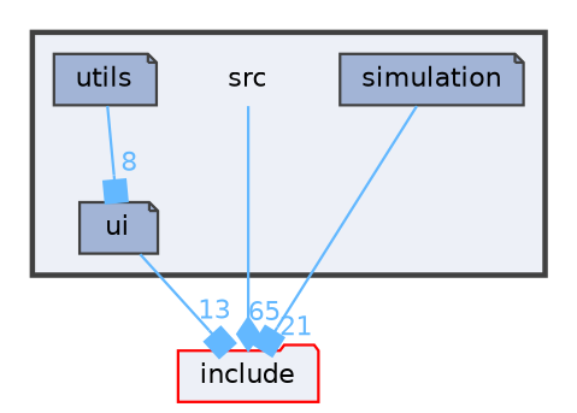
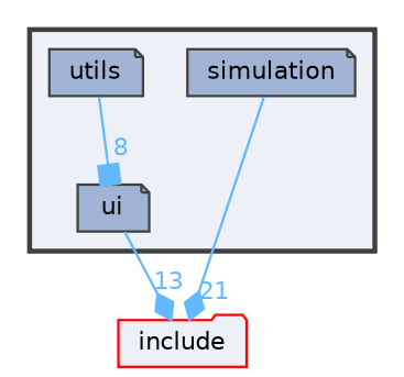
  digraph {
    compound=true
    node [fontname=Helvetica fontsize=10 shape=note color=grey25 fillcolor="#a2b4d6" style=filled]
    edge [arrowhead=diamond color=steelblue1 fontcolor=steelblue1 fontname=Helvetica fontsize=10 labeldistance=1.5 labelfontname=Helvetica labelfontsize=10]
-   n1 [height=0.2 label=src shape=plaintext width=0.4 color="" fillcolor="" style=""]
    n2 [height=0.2 label=simulation width=0.4]
    n3 [height=0.2 label=ui width=0.4]
    n4 [height=0.2 label=utils width=0.4]
    n5 [color=red fillcolor="#edf0f7" height=0.2 label=include shape=folder width=0.4]
    subgraph cluster_1 {
      bgcolor="#edf0f7"
      fontname=Helvetica
      fontsize=10
      pencolor=grey25
      style="filled,bold"
-     n1
      n2
      n3
      n4
    }
-   n1 -> n5 [headlabel=65]
-   n2 -> n5 [arrowhead=box headlabel=21]
-   n3 -> n5 [arrowhead=box headlabel=13]
+   n2 -> n5 [headlabel=21]
+   n3 -> n5 [headlabel=13]
    n4 -> n3 [arrowhead=box headlabel=8]
  }
